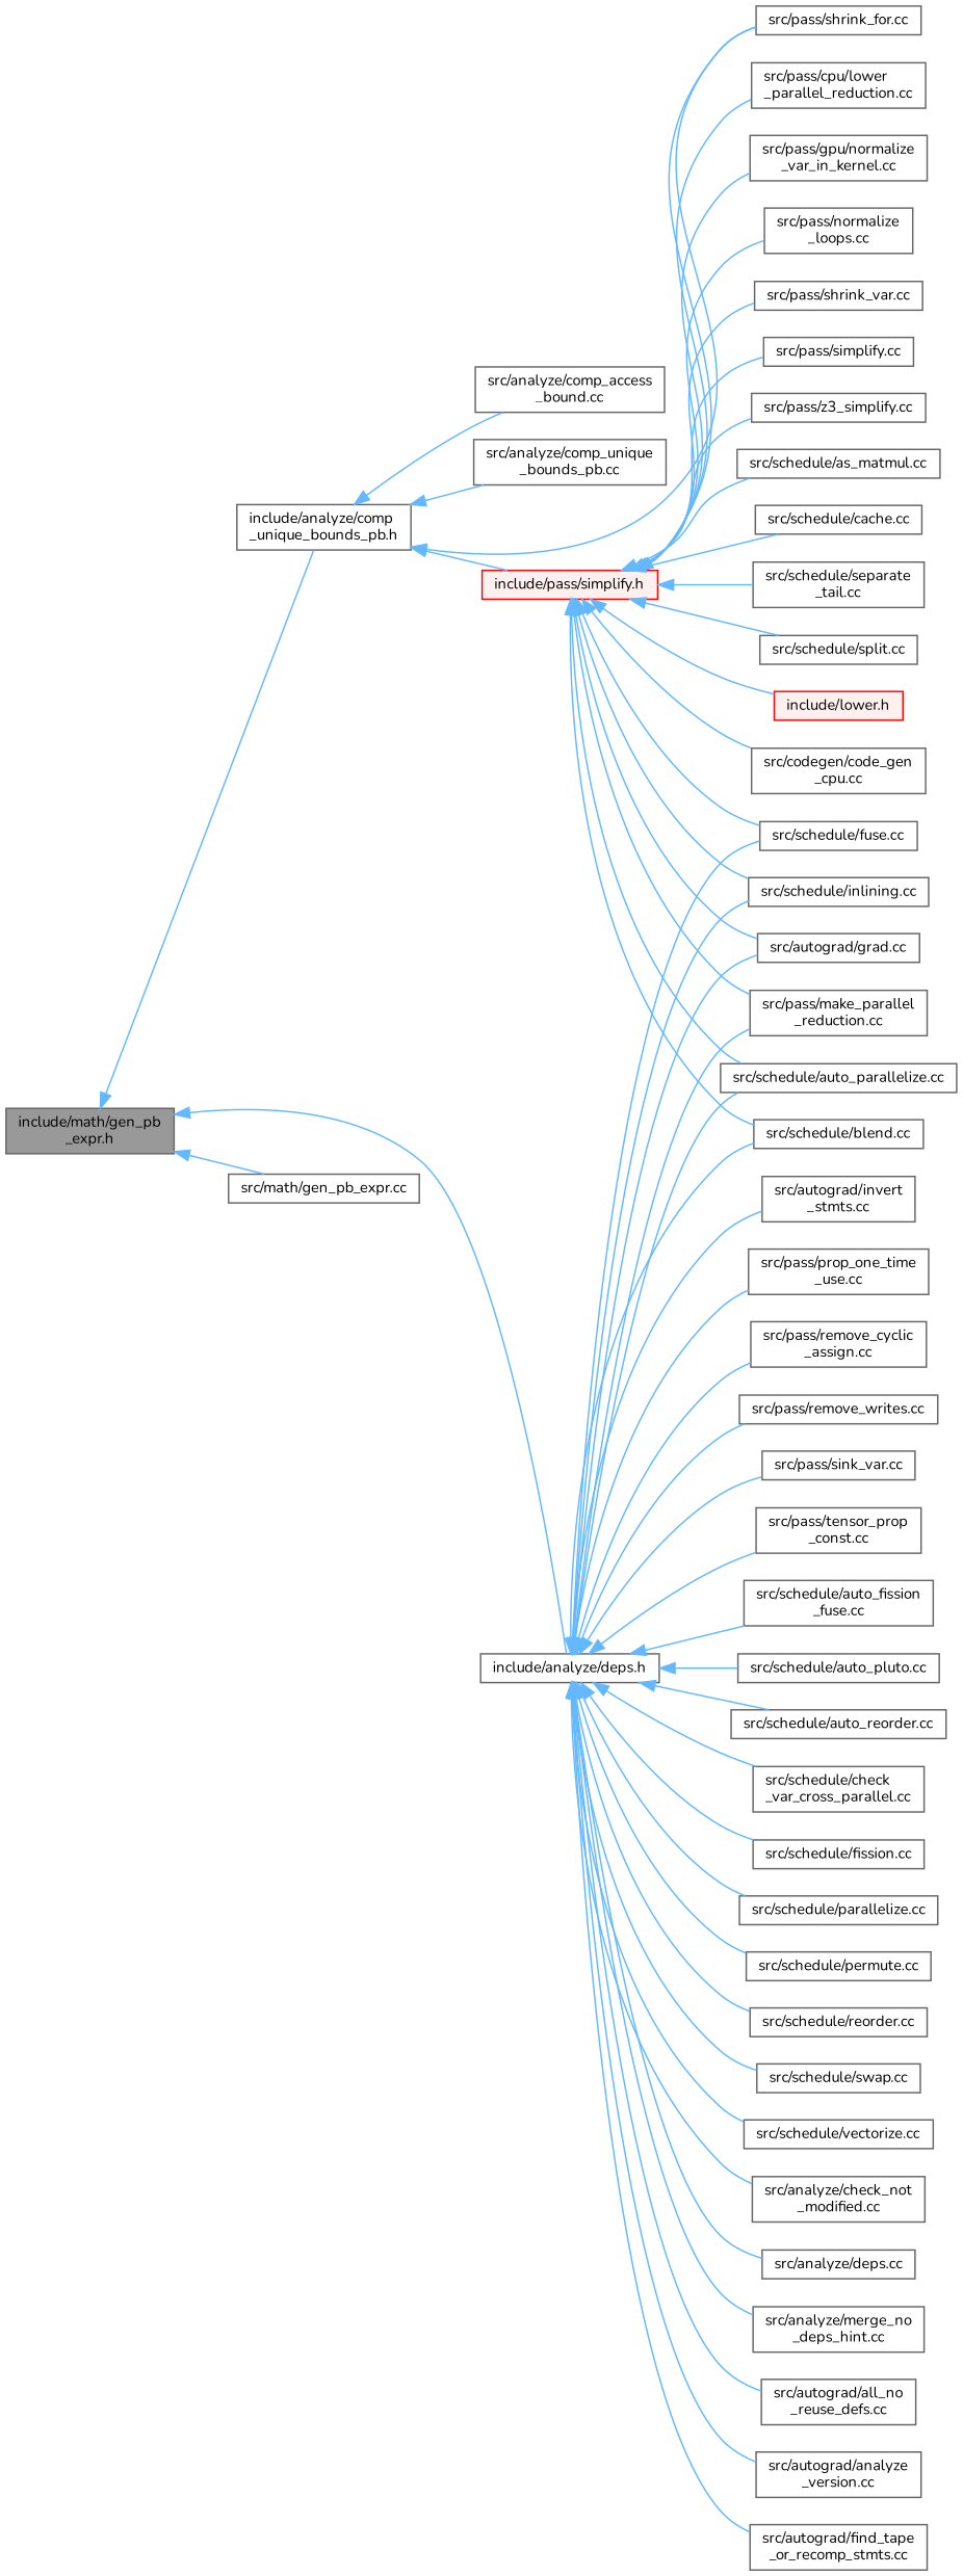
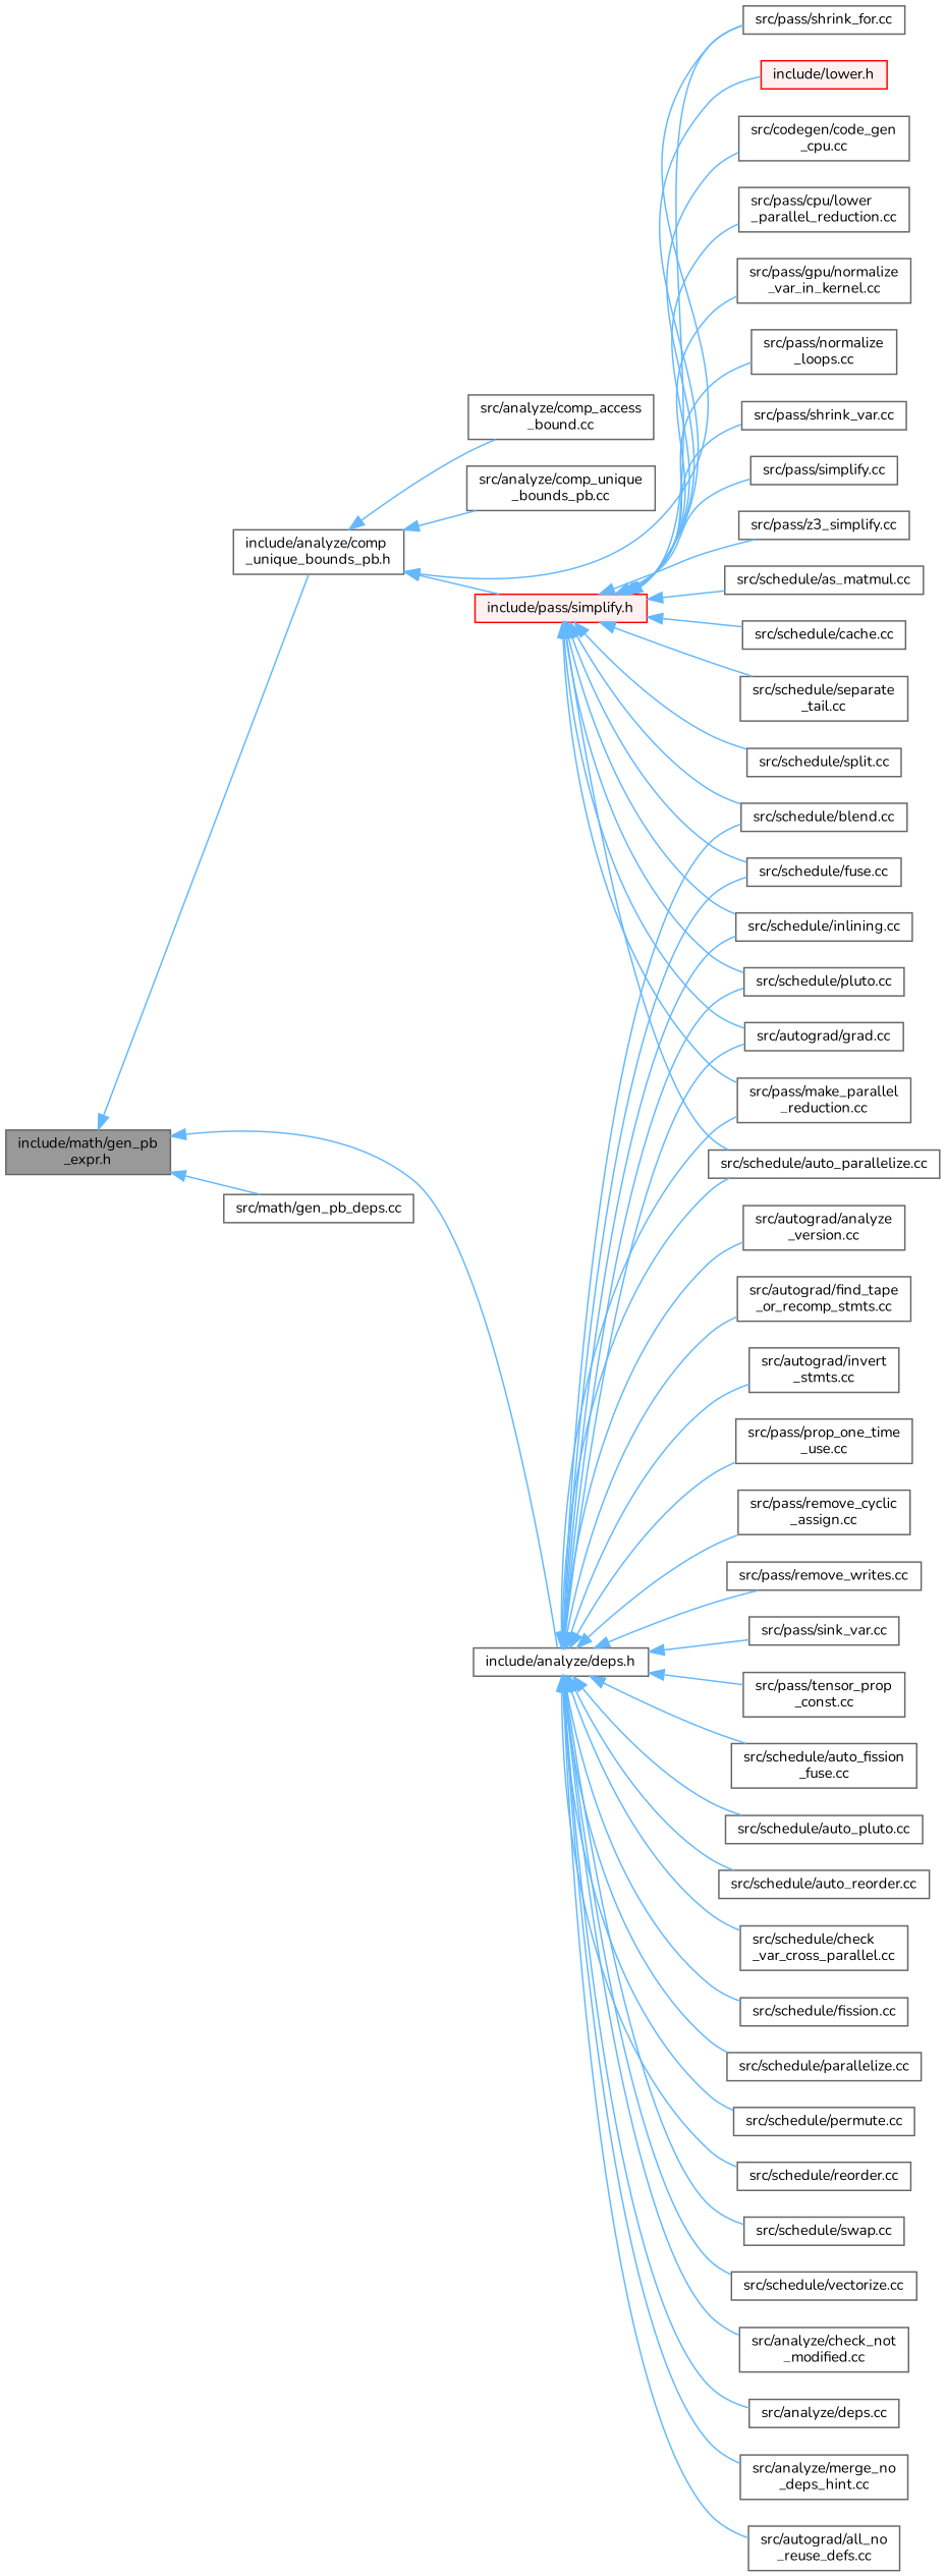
  digraph {
    fontname=Nunito
    rankdir=LR
    node [color=grey40 fillcolor=white fontname=Nunito fontsize=10 shape=box style=filled]
    edge [color=steelblue1 dir=back fontname=Nunito fontsize=10 labelfontname=Helvetica labelfontsize=10 style=solid]
    n1 [color=gray40 fillcolor=grey60 fontcolor=black height=0.2 label="include/math/gen_pb\l_expr.h" width=0.4]
    n2 [height=0.2 label="include/analyze/comp\l_unique_bounds_pb.h" width=0.4]
    n3 [height=0.2 label="include/analyze/deps.h" width=0.4]
-   n4 [height=0.2 label="src/math/gen_pb_expr.cc" width=0.4]
+   n4 [height=0.2 label="src/math/gen_pb_deps.cc" width=0.4]
    n5 [color=red fillcolor="#FFF0F0" height=0.2 label="include/pass/simplify.h" width=0.4]
    n6 [height=0.2 label="src/pass/shrink_for.cc" width=0.4]
    n7 [height=0.2 label="src/analyze/comp_access\l_bound.cc" width=0.4]
    n8 [height=0.2 label="src/analyze/comp_unique\l_bounds_pb.cc" width=0.4]
    n9 [height=0.2 label="src/autograd/grad.cc" width=0.4]
    n10 [height=0.2 label="src/pass/make_parallel\l_reduction.cc" width=0.4]
    n11 [height=0.2 label="src/schedule/auto_parallelize.cc" width=0.4]
    n12 [height=0.2 label="src/schedule/blend.cc" width=0.4]
    n13 [height=0.2 label="src/schedule/fuse.cc" width=0.4]
    n14 [height=0.2 label="src/schedule/inlining.cc" width=0.4]
+   n15 [height=0.2 label="src/schedule/pluto.cc" width=0.4]
    n16 [height=0.2 label="src/analyze/check_not\l_modified.cc" width=0.4]
    n17 [height=0.2 label="src/analyze/deps.cc" width=0.4]
    n18 [height=0.2 label="src/analyze/merge_no\l_deps_hint.cc" width=0.4]
    n19 [height=0.2 label="src/autograd/all_no\l_reuse_defs.cc" width=0.4]
    n20 [height=0.2 label="src/autograd/analyze\l_version.cc" width=0.4]
    n21 [height=0.2 label="src/autograd/find_tape\l_or_recomp_stmts.cc" width=0.4]
    n22 [height=0.2 label="src/autograd/invert\l_stmts.cc" width=0.4]
    n23 [height=0.2 label="src/pass/prop_one_time\l_use.cc" width=0.4]
    n24 [height=0.2 label="src/pass/remove_cyclic\l_assign.cc" width=0.4]
    n25 [height=0.2 label="src/pass/remove_writes.cc" width=0.4]
    n26 [height=0.2 label="src/pass/sink_var.cc" width=0.4]
    n27 [height=0.2 label="src/pass/tensor_prop\l_const.cc" width=0.4]
    n28 [height=0.2 label="src/schedule/auto_fission\l_fuse.cc" width=0.4]
    n29 [height=0.2 label="src/schedule/auto_pluto.cc" width=0.4]
    n30 [height=0.2 label="src/schedule/auto_reorder.cc" width=0.4]
    n31 [height=0.2 label="src/schedule/check\l_var_cross_parallel.cc" width=0.4]
    n32 [height=0.2 label="src/schedule/fission.cc" width=0.4]
    n33 [height=0.2 label="src/schedule/parallelize.cc" width=0.4]
    n34 [height=0.2 label="src/schedule/permute.cc" width=0.4]
    n35 [height=0.2 label="src/schedule/reorder.cc" width=0.4]
    n36 [height=0.2 label="src/schedule/swap.cc" width=0.4]
    n37 [height=0.2 label="src/schedule/vectorize.cc" width=0.4]
    n38 [color=red fillcolor="#FFF0F0" height=0.2 label="include/lower.h" width=0.4]
    n39 [height=0.2 label="src/codegen/code_gen\l_cpu.cc" width=0.4]
    n40 [height=0.2 label="src/pass/cpu/lower\l_parallel_reduction.cc" width=0.4]
    n41 [height=0.2 label="src/pass/gpu/normalize\l_var_in_kernel.cc" width=0.4]
    n42 [height=0.2 label="src/pass/normalize\l_loops.cc" width=0.4]
    n43 [height=0.2 label="src/pass/shrink_var.cc" width=0.4]
    n44 [height=0.2 label="src/pass/simplify.cc" width=0.4]
    n45 [height=0.2 label="src/pass/z3_simplify.cc" width=0.4]
    n46 [height=0.2 label="src/schedule/as_matmul.cc" width=0.4]
    n47 [height=0.2 label="src/schedule/cache.cc" width=0.4]
    n48 [height=0.2 label="src/schedule/separate\l_tail.cc" width=0.4]
    n49 [height=0.2 label="src/schedule/split.cc" width=0.4]
    n1 -> n2
    n1 -> n3
    n1 -> n4
    n2 -> n5
    n2 -> n6
    n2 -> n7
    n2 -> n8
    n3 -> n9
    n3 -> n10
    n3 -> n11
    n3 -> n12
    n3 -> n13
    n3 -> n14
+   n3 -> n15
    n3 -> n16
    n3 -> n17
    n3 -> n18
    n3 -> n19
    n3 -> n20
    n3 -> n21
    n3 -> n22
    n3 -> n23
    n3 -> n24
    n3 -> n25
    n3 -> n26
    n3 -> n27
    n3 -> n28
    n3 -> n29
    n3 -> n30
    n3 -> n31
    n3 -> n32
    n3 -> n33
    n3 -> n34
    n3 -> n35
    n3 -> n36
    n3 -> n37
    n5 -> n6
    n5 -> n9
    n5 -> n10
    n5 -> n11
    n5 -> n12
    n5 -> n13
    n5 -> n14
+   n5 -> n15
    n5 -> n38
    n5 -> n39
    n5 -> n40
    n5 -> n41
    n5 -> n42
    n5 -> n43
    n5 -> n44
    n5 -> n45
    n5 -> n46
    n5 -> n47
    n5 -> n48
    n5 -> n49
  }
